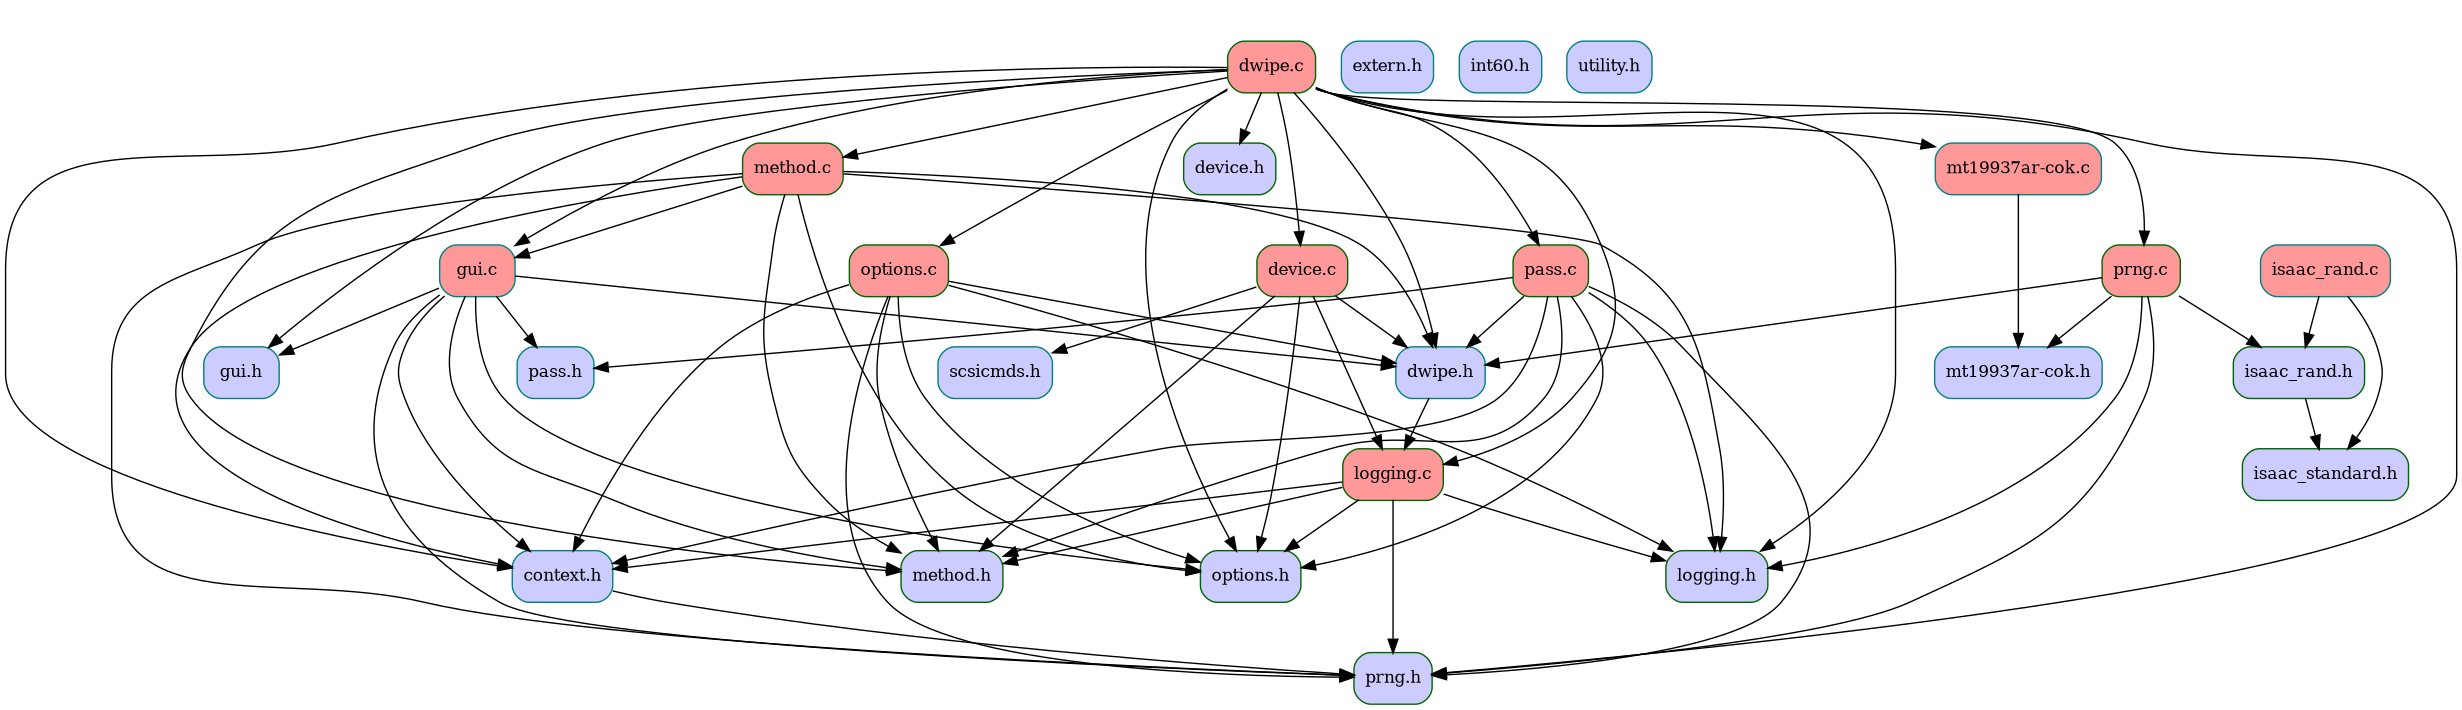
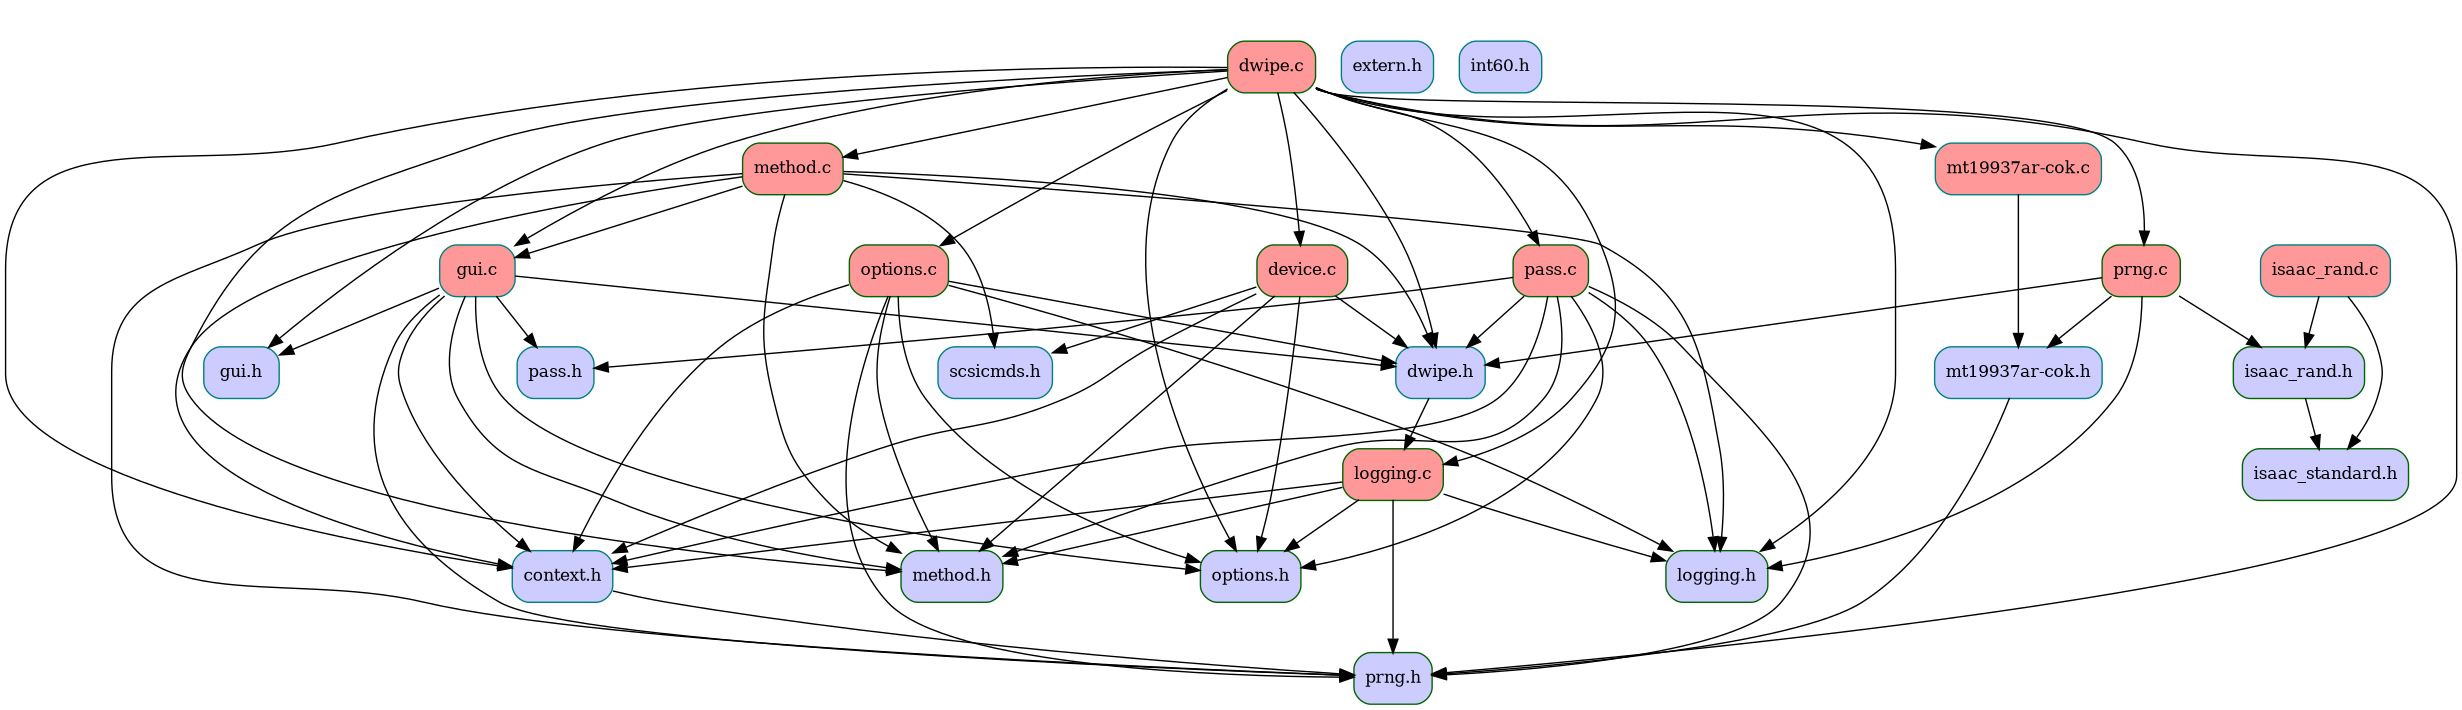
  digraph {
    splines=true
    node [color=darkgreen fillcolor="#ccccff" fontsize=12 shape=Mrecord style=filled]
    n1 [color=teal label="context.h"]
    n2 [label="prng.h"]
    n3 [fillcolor="#ff9999" label="device.c"]
    n4 [color=teal label="dwipe.h"]
    n5 [label="method.h"]
    n6 [label="options.h"]
    n7 [color=teal label="scsicmds.h"]
    n8 [fillcolor="#ff9999" label="logging.c"]
-   n9 [label="device.h"]
    n10 [fillcolor="#ff9999" label="dwipe.c"]
    n11 [color=teal fillcolor="#ff9999" label="gui.c"]
    n12 [color=teal label="gui.h"]
    n13 [label="logging.h"]
    n14 [fillcolor="#ff9999" label="method.c"]
    n15 [color=teal fillcolor="#ff9999" label="mt19937ar-cok.c"]
    n16 [fillcolor="#ff9999" label="options.c"]
    n17 [fillcolor="#ff9999" label="pass.c"]
    n18 [fillcolor="#ff9999" label="prng.c"]
    n19 [color=teal label="pass.h"]
    n20 [color=teal fillcolor="#ff9999" label="isaac_rand.c"]
    n21 [label="isaac_rand.h"]
    n22 [label="isaac_standard.h"]
    n23 [color=teal label="mt19937ar-cok.h"]
    n24 [color=teal label="extern.h"]
    n25 [color=teal label="int60.h"]
-   n26 [color=teal label="utility.h"]
    n1 -> n2
-   n3 -> n8
+   n3 -> n1
    n3 -> n4
    n3 -> n5
    n3 -> n6
    n3 -> n7
    n4 -> n8
    n8 -> n1
    n8 -> n2
    n8 -> n5
    n8 -> n6
    n8 -> n13
    n10 -> n1
    n10 -> n2
    n10 -> n3
    n10 -> n4
    n10 -> n5
    n10 -> n6
    n10 -> n8
-   n10 -> n9
    n10 -> n11
    n10 -> n12
    n10 -> n13
    n10 -> n14
    n10 -> n15
    n10 -> n16
    n10 -> n17
    n10 -> n18
    n11 -> n1
    n11 -> n2
    n11 -> n4
    n11 -> n5
    n11 -> n6
    n11 -> n12
    n11 -> n19
    n14 -> n1
    n14 -> n2
    n14 -> n4
    n14 -> n5
-   n14 -> n6
+   n14 -> n7
    n14 -> n11
    n14 -> n13
    n15 -> n23
    n16 -> n1
    n16 -> n2
    n16 -> n4
    n16 -> n5
    n16 -> n6
    n16 -> n13
    n17 -> n1
    n17 -> n2
    n17 -> n4
    n17 -> n5
    n17 -> n6
    n17 -> n13
    n17 -> n19
-   n18 -> n2
+   n23 -> n2
    n18 -> n4
    n18 -> n13
    n18 -> n21
    n18 -> n23
    n20 -> n21
    n20 -> n22
    n21 -> n22
  }
